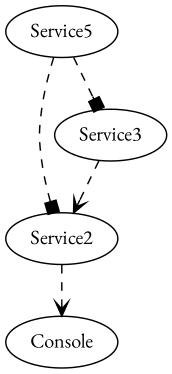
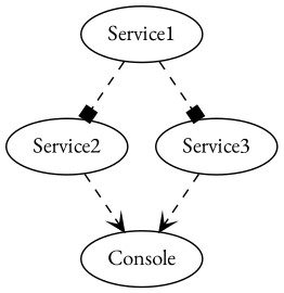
  digraph {
    fontname="EB Garamond"
    node [fontname="EB Garamond"]
    edge [arrowhead=box fontname="EB Garamond" style=dashed]
-   Service1 [label=Service5]
+   Service1
    Service2
    Service3
    Console
    Service1 -> Service2
    Service1 -> Service3
    Service2 -> Console [arrowhead=vee]
-   Service3 -> Service2 [arrowhead=vee]
+   Service3 -> Console [arrowhead=vee]
  }
